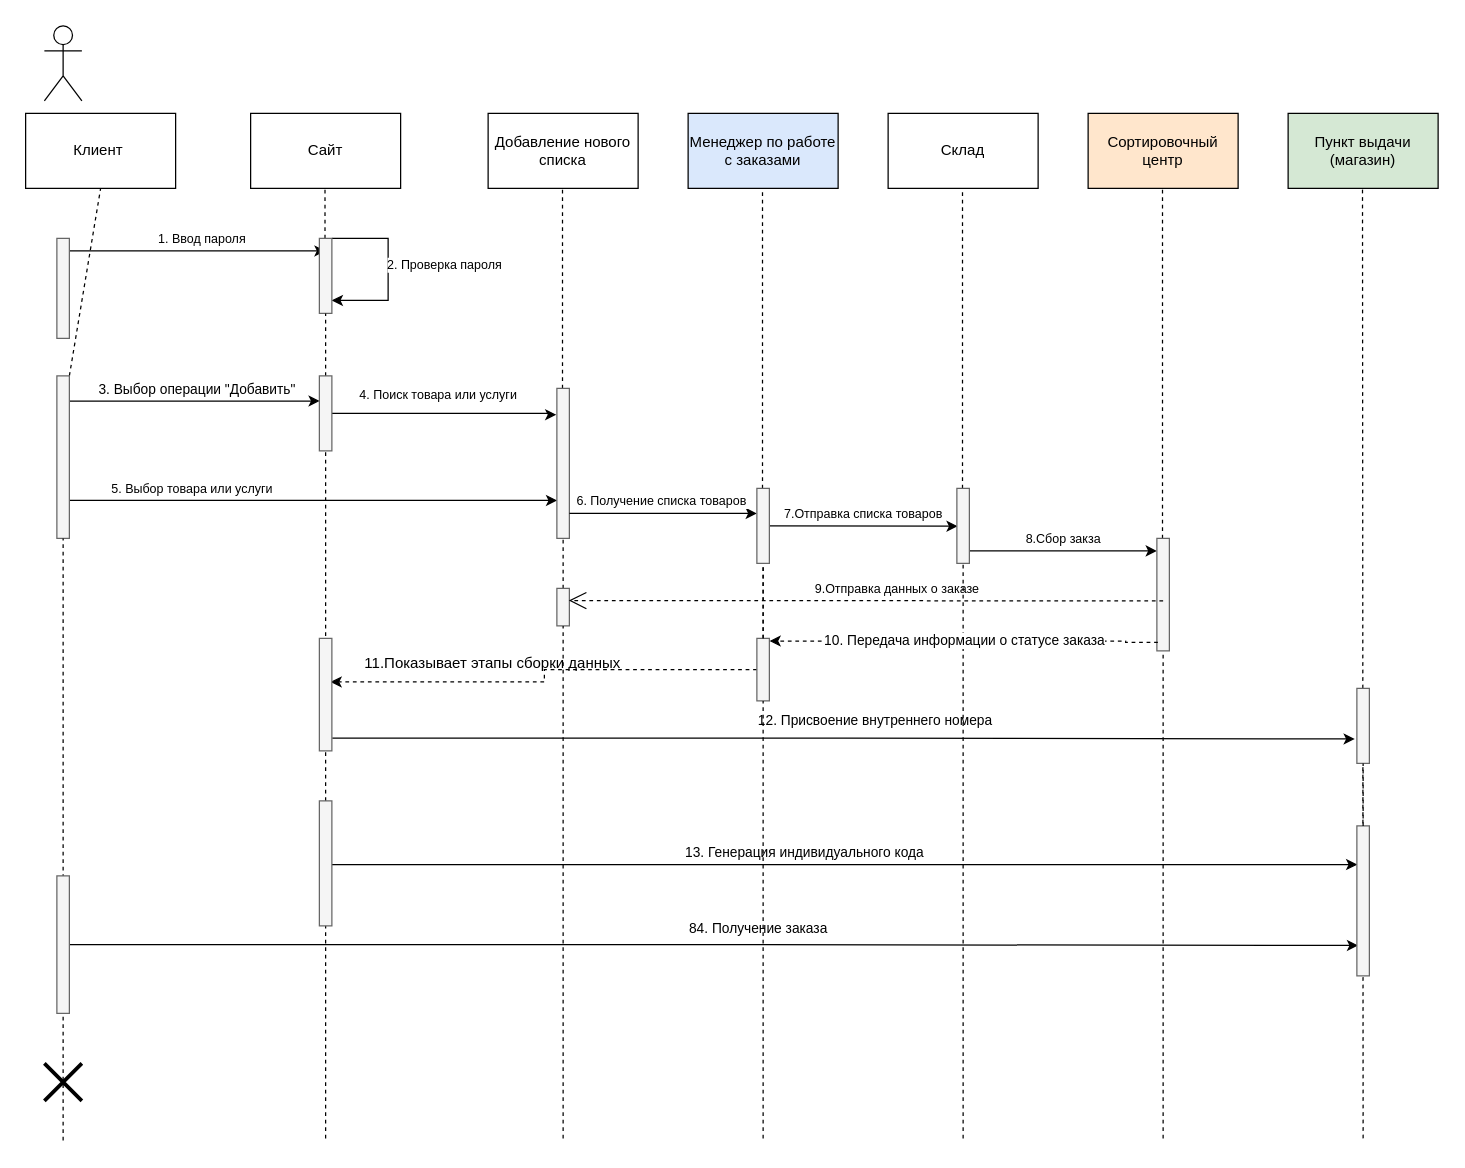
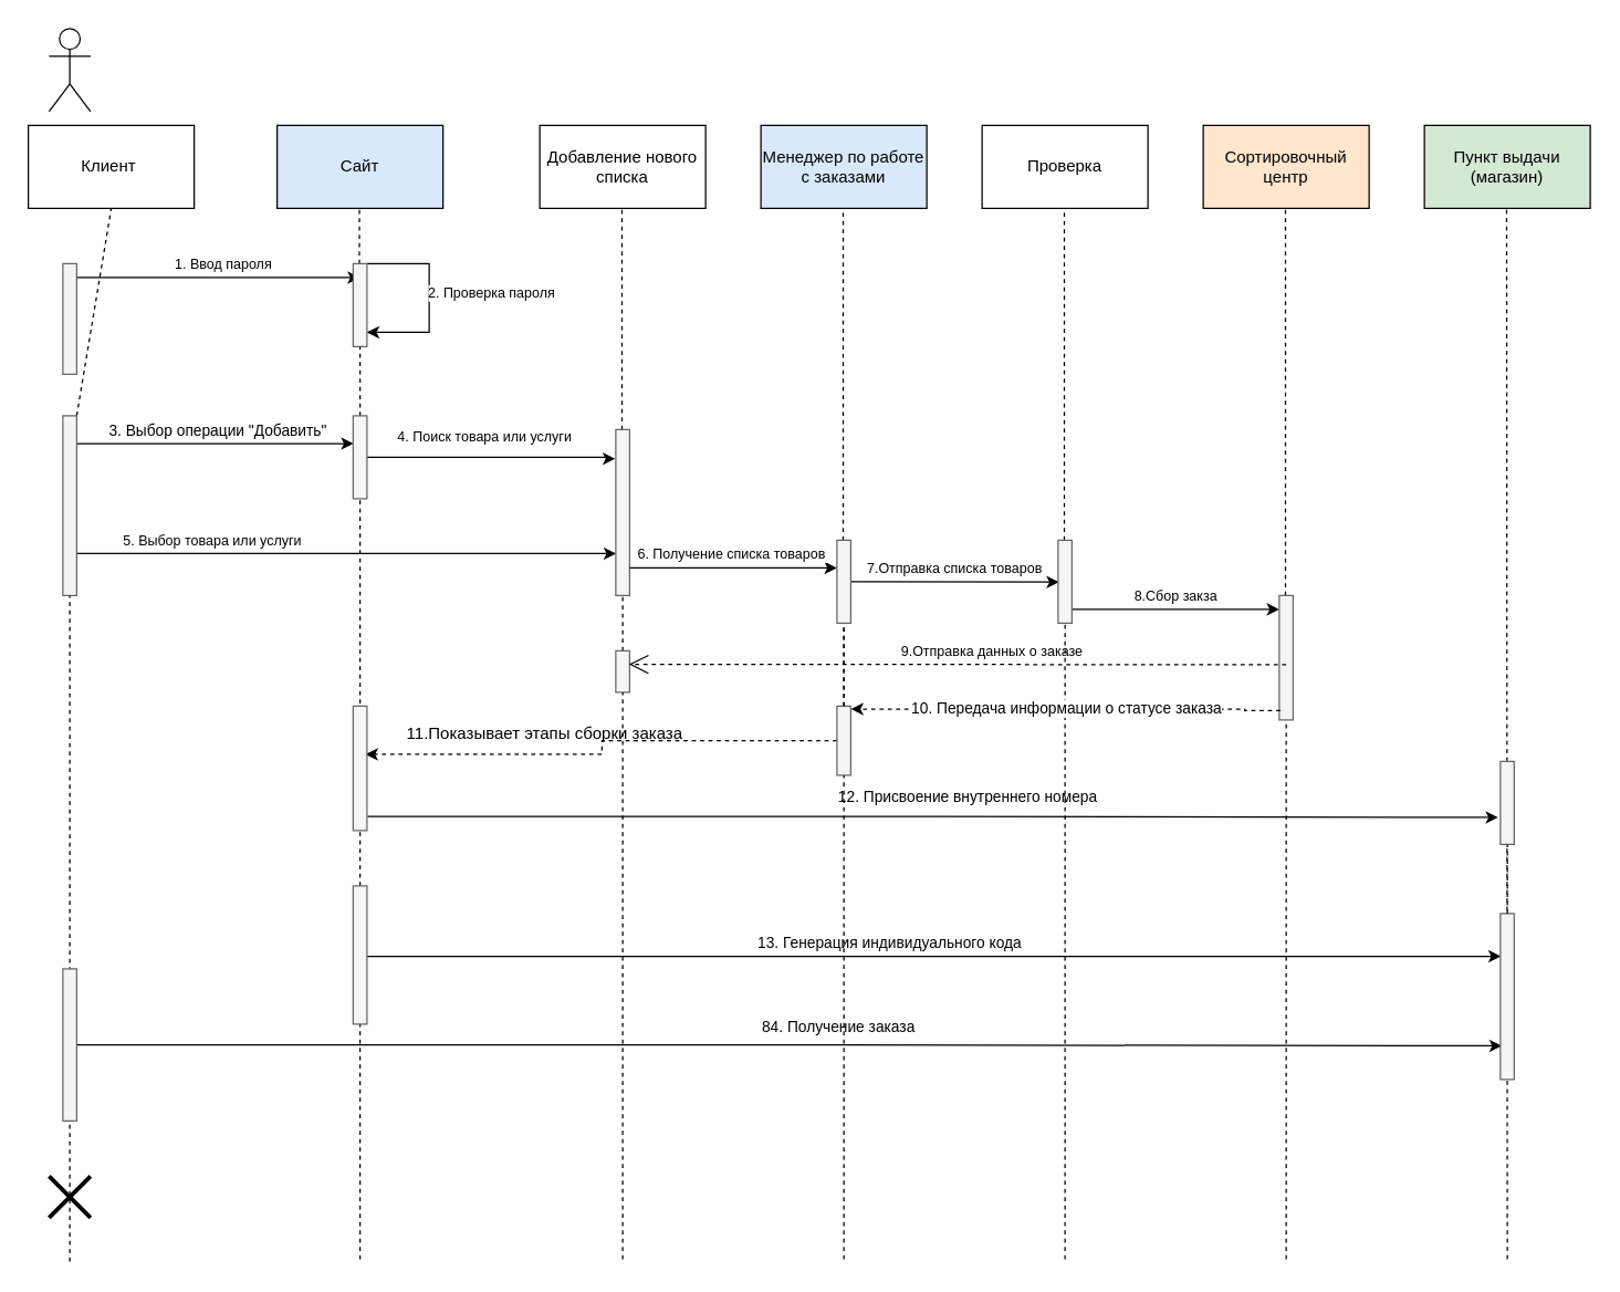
  <mxCell id="0" />
  <mxCell id="1" parent="0" />
  <mxCell id="2" value="Клиент&amp;nbsp;" style="rounded=0;whiteSpace=wrap;html=1;" parent="1" vertex="1"><mxGeometry x="20" y="90" width="120" height="60" as="geometry" /></mxCell>
- <mxCell id="3" value="Сайт" style="rounded=0;whiteSpace=wrap;html=1;" parent="1" vertex="1"><mxGeometry x="200" y="90" width="120" height="60" as="geometry" /></mxCell>
+ <mxCell id="3" value="Сайт" style="rounded=0;whiteSpace=wrap;html=1;fillColor=#dae8fc;" parent="1" vertex="1"><mxGeometry x="200" y="90" width="120" height="60" as="geometry" /></mxCell>
  <mxCell id="4" value="Добавление нового списка" style="rounded=0;whiteSpace=wrap;html=1;" parent="1" vertex="1"><mxGeometry x="390" y="90" width="120" height="60" as="geometry" /></mxCell>
  <mxCell id="5" value="Менеджер по работе с заказами" style="rounded=0;whiteSpace=wrap;html=1;fillColor=#dae8fc;" parent="1" vertex="1"><mxGeometry x="550" y="90" width="120" height="60" as="geometry" /></mxCell>
- <mxCell id="6" value="Склад" style="rounded=0;whiteSpace=wrap;html=1;" parent="1" vertex="1"><mxGeometry x="710" y="90" width="120" height="60" as="geometry" /></mxCell>
+ <mxCell id="6" value="Проверка" style="rounded=0;whiteSpace=wrap;html=1;" parent="1" vertex="1"><mxGeometry x="710" y="90" width="120" height="60" as="geometry" /></mxCell>
  <mxCell id="7" value="Сортировочный центр" style="rounded=0;whiteSpace=wrap;html=1;fillColor=#ffe6cc;" parent="1" vertex="1"><mxGeometry x="870" y="90" width="120" height="60" as="geometry" /></mxCell>
  <mxCell id="8" value="Пункт выдачи (магазин)" style="rounded=0;whiteSpace=wrap;html=1;fillColor=#d5e8d4;" parent="1" vertex="1"><mxGeometry x="1030" y="90" width="120" height="60" as="geometry" /></mxCell>
  <mxCell id="9" value="" style="endArrow=none;dashed=1;html=1;rounded=0;entryX=0.5;entryY=1;entryDx=0;entryDy=0;startArrow=none;" parent="1" source="23" target="2" edge="1"><mxGeometry width="50" height="50" relative="1" as="geometry"><mxPoint x="50" y="750" as="sourcePoint" /><mxPoint x="60" y="160" as="targetPoint" /></mxGeometry></mxCell>
  <mxCell id="10" value="" style="endArrow=none;dashed=1;html=1;rounded=0;entryX=0.5;entryY=1;entryDx=0;entryDy=0;startArrow=none;" parent="1" source="19" edge="1"><mxGeometry width="50" height="50" relative="1" as="geometry"><mxPoint x="259.5" y="750" as="sourcePoint" /><mxPoint x="259.5" y="150" as="targetPoint" /></mxGeometry></mxCell>
  <mxCell id="11" value="" style="endArrow=none;dashed=1;html=1;rounded=0;entryX=0.5;entryY=1;entryDx=0;entryDy=0;startArrow=none;" parent="1" source="30" edge="1"><mxGeometry width="50" height="50" relative="1" as="geometry"><mxPoint x="449.5" y="750" as="sourcePoint" /><mxPoint x="449.5" y="150" as="targetPoint" /></mxGeometry></mxCell>
  <mxCell id="12" value="" style="endArrow=none;dashed=1;html=1;rounded=0;entryX=0.5;entryY=1;entryDx=0;entryDy=0;startArrow=none;" parent="1" source="60" edge="1"><mxGeometry width="50" height="50" relative="1" as="geometry"><mxPoint x="610" y="910" as="sourcePoint" /><mxPoint x="609.5" y="150" as="targetPoint" /></mxGeometry></mxCell>
  <mxCell id="13" value="" style="endArrow=none;dashed=1;html=1;rounded=0;entryX=0.5;entryY=1;entryDx=0;entryDy=0;startArrow=none;" parent="1" source="58" edge="1"><mxGeometry width="50" height="50" relative="1" as="geometry"><mxPoint x="769.5" y="790" as="sourcePoint" /><mxPoint x="769.5" y="150" as="targetPoint" /></mxGeometry></mxCell>
  <mxCell id="14" value="" style="endArrow=none;dashed=1;html=1;rounded=0;entryX=0.5;entryY=1;entryDx=0;entryDy=0;startArrow=none;" parent="1" source="39" edge="1"><mxGeometry width="50" height="50" relative="1" as="geometry"><mxPoint x="930" y="830" as="sourcePoint" /><mxPoint x="929.5" y="150" as="targetPoint" /></mxGeometry></mxCell>
  <mxCell id="15" value="" style="endArrow=none;dashed=1;html=1;rounded=0;entryX=0.5;entryY=1;entryDx=0;entryDy=0;startArrow=none;" parent="1" edge="1"><mxGeometry width="50" height="50" relative="1" as="geometry"><mxPoint x="1090" y="910" as="sourcePoint" /><mxPoint x="1089.5" y="150" as="targetPoint" /></mxGeometry></mxCell>
  <mxCell id="16" value="1. Ввод пароля" style="edgeStyle=orthogonalEdgeStyle;rounded=0;orthogonalLoop=1;jettySize=auto;html=1;fontSize=10;entryX=0.5;entryY=0.167;entryDx=0;entryDy=0;entryPerimeter=0;" parent="1" source="17" target="19" edge="1"><mxGeometry x="0.035" y="10" relative="1" as="geometry"><mxPoint x="250" y="200" as="targetPoint" /><Array as="points"><mxPoint x="100" y="200" /><mxPoint x="100" y="200" /></Array><mxPoint as="offset" /></mxGeometry></mxCell>
  <mxCell id="17" value="" style="html=1;points=[];perimeter=orthogonalPerimeter;fillColor=#f5f5f5;strokeColor=#666666;fontColor=#333333;" parent="1" vertex="1"><mxGeometry x="45" y="190" width="10" height="80" as="geometry" /></mxCell>
  <mxCell id="18" value="2. Проверка пароля" style="edgeStyle=orthogonalEdgeStyle;rounded=0;orthogonalLoop=1;jettySize=auto;html=1;fontSize=10;entryX=0.99;entryY=0.827;entryDx=0;entryDy=0;entryPerimeter=0;" parent="1" source="19" target="19" edge="1"><mxGeometry x="-0.059" y="45" relative="1" as="geometry"><mxPoint x="270" y="240" as="targetPoint" /><Array as="points"><mxPoint x="310" y="190" /><mxPoint x="310" y="240" /></Array><mxPoint as="offset" /></mxGeometry></mxCell>
  <mxCell id="19" value="" style="html=1;points=[];perimeter=orthogonalPerimeter;fillColor=#f5f5f5;strokeColor=#666666;fontColor=#333333;" parent="1" vertex="1"><mxGeometry x="255" y="190" width="10" height="60" as="geometry" /></mxCell>
  <mxCell id="20" value="" style="endArrow=none;dashed=1;html=1;rounded=0;entryX=0.5;entryY=1;entryDx=0;entryDy=0;startArrow=none;" parent="1" source="28" target="19" edge="1"><mxGeometry width="50" height="50" relative="1" as="geometry"><mxPoint x="259.5" y="750" as="sourcePoint" /><mxPoint x="259.5" y="150" as="targetPoint" /></mxGeometry></mxCell>
  <mxCell id="21" value="3. Выбор операции &quot;Добавить&quot;" style="edgeStyle=orthogonalEdgeStyle;rounded=0;orthogonalLoop=1;jettySize=auto;html=1;entryX=0.027;entryY=0.335;entryDx=0;entryDy=0;entryPerimeter=0;" parent="1" source="23" target="28" edge="1"><mxGeometry x="0.02" y="9" relative="1" as="geometry"><Array as="points"><mxPoint x="100" y="320" /></Array><mxPoint as="offset" /><mxPoint x="240" y="320" as="targetPoint" /></mxGeometry></mxCell>
  <mxCell id="22" value="5. Выбор товара или услуги" style="edgeStyle=orthogonalEdgeStyle;rounded=0;orthogonalLoop=1;jettySize=auto;html=1;fontSize=10;entryX=0.024;entryY=0.747;entryDx=0;entryDy=0;entryPerimeter=0;" parent="1" target="30" edge="1"><mxGeometry x="-0.5" y="10" relative="1" as="geometry"><mxPoint x="435" y="400" as="targetPoint" /><mxPoint x="55" y="400" as="sourcePoint" /><mxPoint as="offset" /><Array as="points"><mxPoint x="445" y="400" /></Array></mxGeometry></mxCell>
  <mxCell id="23" value="" style="html=1;points=[];perimeter=orthogonalPerimeter;fillColor=#f5f5f5;strokeColor=#666666;fontColor=#333333;" parent="1" vertex="1"><mxGeometry x="45" y="300" width="10" height="130" as="geometry" /></mxCell>
  <mxCell id="24" value="" style="endArrow=none;dashed=1;html=1;rounded=0;entryX=0.5;entryY=1;entryDx=0;entryDy=0;startArrow=none;" parent="1" target="23" edge="1"><mxGeometry width="50" height="50" relative="1" as="geometry"><mxPoint x="50" y="911.6" as="sourcePoint" /><mxPoint x="50" y="150" as="targetPoint" /></mxGeometry></mxCell>
  <mxCell id="25" style="edgeStyle=orthogonalEdgeStyle;rounded=0;orthogonalLoop=1;jettySize=auto;html=1;entryX=0.1;entryY=0.797;entryDx=0;entryDy=0;entryPerimeter=0;" parent="1" source="26" target="46" edge="1"><mxGeometry relative="1" as="geometry"><mxPoint x="1080" y="755" as="targetPoint" /></mxGeometry></mxCell>
  <mxCell id="26" value="" style="html=1;points=[];perimeter=orthogonalPerimeter;fillColor=#f5f5f5;strokeColor=#666666;fontColor=#333333;" parent="1" vertex="1"><mxGeometry x="45" y="700" width="10" height="110" as="geometry" /></mxCell>
  <mxCell id="27" value="4. Поиск товара или услуги" style="edgeStyle=orthogonalEdgeStyle;rounded=0;orthogonalLoop=1;jettySize=auto;html=1;fontSize=10;entryX=-0.044;entryY=0.176;entryDx=0;entryDy=0;entryPerimeter=0;" parent="1" source="28" target="30" edge="1"><mxGeometry x="-0.055" y="15" relative="1" as="geometry"><Array as="points"><mxPoint x="440" y="330" /><mxPoint x="440" y="331" /></Array><mxPoint as="offset" /><mxPoint x="440" y="350" as="targetPoint" /></mxGeometry></mxCell>
  <mxCell id="28" value="" style="html=1;points=[];perimeter=orthogonalPerimeter;fillColor=#f5f5f5;strokeColor=#666666;fontColor=#333333;" parent="1" vertex="1"><mxGeometry x="255" y="300" width="10" height="60" as="geometry" /></mxCell>
  <mxCell id="29" value="" style="endArrow=none;dashed=1;html=1;rounded=0;entryX=0.5;entryY=1;entryDx=0;entryDy=0;startArrow=none;" parent="1" target="28" edge="1"><mxGeometry width="50" height="50" relative="1" as="geometry"><mxPoint x="260" y="910" as="sourcePoint" /><mxPoint x="260" y="250" as="targetPoint" /></mxGeometry></mxCell>
  <mxCell id="30" value="" style="html=1;points=[];perimeter=orthogonalPerimeter;fillColor=#f5f5f5;strokeColor=#666666;fontColor=#333333;" parent="1" vertex="1"><mxGeometry x="445" y="310" width="10" height="120" as="geometry" /></mxCell>
  <mxCell id="31" value="" style="endArrow=none;dashed=1;html=1;rounded=0;entryX=0.5;entryY=1;entryDx=0;entryDy=0;startArrow=none;" parent="1" source="32" target="30" edge="1"><mxGeometry width="50" height="50" relative="1" as="geometry"><mxPoint x="450" y="830" as="sourcePoint" /><mxPoint x="449.5" y="150" as="targetPoint" /></mxGeometry></mxCell>
  <mxCell id="32" value="" style="html=1;points=[];perimeter=orthogonalPerimeter;fillColor=#f5f5f5;strokeColor=#666666;fontColor=#333333;" parent="1" vertex="1"><mxGeometry x="445" y="470" width="10" height="30" as="geometry" /></mxCell>
  <mxCell id="33" value="" style="endArrow=none;dashed=1;html=1;rounded=0;entryX=0.5;entryY=1;entryDx=0;entryDy=0;startArrow=none;" parent="1" target="32" edge="1"><mxGeometry width="50" height="50" relative="1" as="geometry"><mxPoint x="450" y="520" as="sourcePoint" /><mxPoint x="450" y="410" as="targetPoint" /></mxGeometry></mxCell>
  <mxCell id="34" style="edgeStyle=orthogonalEdgeStyle;rounded=0;orthogonalLoop=1;jettySize=auto;html=1;dashed=1;startArrow=none;entryX=0.895;entryY=0.387;entryDx=0;entryDy=0;entryPerimeter=0;" parent="1" source="56" target="52" edge="1"><mxGeometry relative="1" as="geometry"><mxPoint x="920" y="540" as="sourcePoint" /><Array as="points" /></mxGeometry></mxCell>
  <mxCell id="35" value="" style="endArrow=none;dashed=1;html=1;rounded=0;startArrow=none;" parent="1" edge="1"><mxGeometry width="50" height="50" relative="1" as="geometry"><mxPoint x="450" y="910" as="sourcePoint" /><mxPoint x="450" y="520" as="targetPoint" /></mxGeometry></mxCell>
  <mxCell id="36" value="8.Сбор закза" style="edgeStyle=orthogonalEdgeStyle;rounded=0;orthogonalLoop=1;jettySize=auto;html=1;fontSize=10;startArrow=none;" parent="1" source="58" target="39" edge="1"><mxGeometry y="10" relative="1" as="geometry"><Array as="points"><mxPoint x="850" y="440" /><mxPoint x="850" y="440" /></Array><mxPoint as="offset" /></mxGeometry></mxCell>
  <mxCell id="37" value="" style="endArrow=none;dashed=1;html=1;rounded=0;entryX=0.5;entryY=1;entryDx=0;entryDy=0;startArrow=none;" parent="1" source="56" target="60" edge="1"><mxGeometry width="50" height="50" relative="1" as="geometry"><mxPoint x="610" y="830" as="sourcePoint" /><mxPoint x="609.5" y="150" as="targetPoint" /></mxGeometry></mxCell>
  <mxCell id="38" value="84. Получение заказа" style="edgeLabel;html=1;align=center;verticalAlign=middle;resizable=0;points=[];" parent="1" vertex="1" connectable="0"><mxGeometry x="605" y="741" as="geometry" /></mxCell>
  <mxCell id="39" value="" style="html=1;points=[];perimeter=orthogonalPerimeter;fillColor=#f5f5f5;fontColor=#333333;strokeColor=#666666;" parent="1" vertex="1"><mxGeometry x="925" y="430" width="10" height="90" as="geometry" /></mxCell>
  <mxCell id="40" value="" style="endArrow=none;dashed=1;html=1;rounded=0;entryX=0.5;entryY=1;entryDx=0;entryDy=0;startArrow=none;" parent="1" target="39" edge="1"><mxGeometry width="50" height="50" relative="1" as="geometry"><mxPoint x="930" y="910" as="sourcePoint" /><mxPoint x="929.5" y="150" as="targetPoint" /></mxGeometry></mxCell>
  <mxCell id="41" value="9.Отправка данных о заказе" style="endArrow=open;endSize=12;dashed=1;html=1;rounded=0;fontSize=10;entryX=0.952;entryY=0.325;entryDx=0;entryDy=0;entryPerimeter=0;" parent="1" target="32" edge="1"><mxGeometry x="-0.106" y="-10" width="160" relative="1" as="geometry"><mxPoint x="930" y="480" as="sourcePoint" /><mxPoint x="880" y="484.5" as="targetPoint" /><mxPoint as="offset" /></mxGeometry></mxCell>
  <mxCell id="42" value="7.Отправка списка товаров" style="edgeStyle=orthogonalEdgeStyle;rounded=0;orthogonalLoop=1;jettySize=auto;html=1;fontSize=10;startArrow=none;entryX=0.063;entryY=0.504;entryDx=0;entryDy=0;entryPerimeter=0;" parent="1" target="58" edge="1"><mxGeometry x="-0.004" y="10" relative="1" as="geometry"><Array as="points"><mxPoint x="615" y="420" /></Array><mxPoint as="offset" /><mxPoint x="615" y="420" as="sourcePoint" /><mxPoint x="760" y="410" as="targetPoint" /></mxGeometry></mxCell>
  <mxCell id="43" style="edgeStyle=orthogonalEdgeStyle;rounded=0;orthogonalLoop=1;jettySize=auto;html=1;entryX=0.033;entryY=0.258;entryDx=0;entryDy=0;entryPerimeter=0;" parent="1" source="45" target="46" edge="1"><mxGeometry relative="1" as="geometry"><mxPoint x="1080" y="700" as="targetPoint" /><mxPoint x="270" y="700" as="sourcePoint" /><Array as="points"><mxPoint x="1085" y="690" /></Array></mxGeometry></mxCell>
  <mxCell id="44" value="13. Генерация индивидуального кода" style="edgeLabel;html=1;align=center;verticalAlign=middle;resizable=0;points=[];" parent="43" vertex="1" connectable="0"><mxGeometry x="-0.054" y="3" relative="1" as="geometry"><mxPoint x="-11" y="-7" as="offset" /></mxGeometry></mxCell>
  <mxCell id="45" value="" style="html=1;points=[];perimeter=orthogonalPerimeter;fillColor=#f5f5f5;strokeColor=#666666;fontColor=#333333;" parent="1" vertex="1"><mxGeometry x="255" y="640" width="10" height="100" as="geometry" /></mxCell>
  <mxCell id="46" value="" style="html=1;points=[];perimeter=orthogonalPerimeter;fillColor=#f5f5f5;strokeColor=#666666;fontColor=#333333;" parent="1" vertex="1"><mxGeometry x="1085" y="660" width="10" height="120" as="geometry" /></mxCell>
  <mxCell id="47" style="edgeStyle=orthogonalEdgeStyle;rounded=0;orthogonalLoop=1;jettySize=auto;html=1;entryX=-0.167;entryY=0.675;entryDx=0;entryDy=0;entryPerimeter=0;exitX=1.03;exitY=0.886;exitDx=0;exitDy=0;exitPerimeter=0;" parent="1" source="52" target="50" edge="1"><mxGeometry relative="1" as="geometry"><mxPoint x="1080" y="580" as="targetPoint" /><mxPoint x="270" y="590" as="sourcePoint" /><Array as="points" /></mxGeometry></mxCell>
  <mxCell id="48" value="12. Присвоение внутреннего номера&amp;nbsp;" style="edgeLabel;html=1;align=center;verticalAlign=middle;resizable=0;points=[];" parent="47" vertex="1" connectable="0"><mxGeometry x="0.064" y="3" relative="1" as="geometry"><mxPoint y="-12" as="offset" /></mxGeometry></mxCell>
  <mxCell id="49" value="" style="endArrow=none;dashed=1;html=1;rounded=0;entryX=0.5;entryY=1;entryDx=0;entryDy=0;startArrow=none;" parent="1" edge="1"><mxGeometry width="50" height="50" relative="1" as="geometry"><mxPoint x="770" y="910" as="sourcePoint" /><mxPoint x="770" y="610" as="targetPoint" /></mxGeometry></mxCell>
  <mxCell id="50" value="" style="html=1;points=[];perimeter=orthogonalPerimeter;fillColor=#f5f5f5;strokeColor=#666666;fontColor=#333333;" parent="1" vertex="1"><mxGeometry x="1085" y="550" width="10" height="60" as="geometry" /></mxCell>
  <mxCell id="51" value="" style="endArrow=none;dashed=1;html=1;rounded=0;entryX=0.5;entryY=1;entryDx=0;entryDy=0;startArrow=none;" parent="1" source="46" target="50" edge="1"><mxGeometry width="50" height="50" relative="1" as="geometry"><mxPoint x="1089.5" y="660" as="sourcePoint" /><mxPoint x="1089.5" y="150" as="targetPoint" /></mxGeometry></mxCell>
  <mxCell id="52" value="" style="html=1;points=[];perimeter=orthogonalPerimeter;fillColor=#f5f5f5;strokeColor=#666666;fontColor=#333333;" parent="1" vertex="1"><mxGeometry x="255" y="510" width="10" height="90" as="geometry" /></mxCell>
- <mxCell id="53" value="11.Показывает этапы сборки данных&amp;nbsp;" style="text;html=1;align=center;verticalAlign=middle;resizable=0;points=[];autosize=1;strokeColor=none;fillColor=none;" parent="1" vertex="1"><mxGeometry x="280" y="515" width="230" height="30" as="geometry" /></mxCell>
+ <mxCell id="53" value="11.Показывает этапы сборки заказа&amp;nbsp;" style="text;html=1;align=center;verticalAlign=middle;resizable=0;points=[];autosize=1;strokeColor=none;fillColor=none;" parent="1" vertex="1"><mxGeometry x="280" y="515" width="230" height="30" as="geometry" /></mxCell>
  <mxCell id="54" value="" style="shape=umlActor;verticalLabelPosition=bottom;verticalAlign=top;html=1;outlineConnect=0;" parent="1" vertex="1"><mxGeometry x="35" y="20" width="30" height="60" as="geometry" /></mxCell>
  <mxCell id="55" value="6. Получение списка товаров&amp;nbsp;" style="edgeStyle=orthogonalEdgeStyle;rounded=0;orthogonalLoop=1;jettySize=auto;html=1;fontSize=10;align=center;" parent="1" edge="1"><mxGeometry y="10" relative="1" as="geometry"><mxPoint x="605" y="410" as="targetPoint" /><Array as="points"><mxPoint x="500" y="410" /><mxPoint x="500" y="410" /></Array><mxPoint as="offset" /><mxPoint x="455" y="410" as="sourcePoint" /></mxGeometry></mxCell>
  <mxCell id="56" value="" style="html=1;points=[];perimeter=orthogonalPerimeter;fillColor=#f5f5f5;strokeColor=#666666;fontColor=#333333;" parent="1" vertex="1"><mxGeometry x="605" y="510" width="10" height="50" as="geometry" /></mxCell>
  <mxCell id="57" value="" style="endArrow=none;dashed=1;html=1;rounded=0;entryX=0.5;entryY=1;entryDx=0;entryDy=0;startArrow=none;" parent="1" target="56" edge="1"><mxGeometry width="50" height="50" relative="1" as="geometry"><mxPoint x="610" y="910" as="sourcePoint" /><mxPoint x="609.5" y="150" as="targetPoint" /></mxGeometry></mxCell>
  <mxCell id="58" value="" style="html=1;points=[];perimeter=orthogonalPerimeter;fillColor=#f5f5f5;strokeColor=#666666;fontColor=#333333;" parent="1" vertex="1"><mxGeometry x="765" y="390" width="10" height="60" as="geometry" /></mxCell>
  <mxCell id="59" value="" style="endArrow=none;dashed=1;html=1;rounded=0;entryX=0.5;entryY=1;entryDx=0;entryDy=0;startArrow=none;" parent="1" target="58" edge="1"><mxGeometry width="50" height="50" relative="1" as="geometry"><mxPoint x="770" y="610" as="sourcePoint" /><mxPoint x="769.5" y="150" as="targetPoint" /></mxGeometry></mxCell>
  <mxCell id="60" value="" style="html=1;points=[];perimeter=orthogonalPerimeter;fillColor=#f5f5f5;strokeColor=#666666;fontColor=#333333;" parent="1" vertex="1"><mxGeometry x="605" y="390" width="10" height="60" as="geometry" /></mxCell>
  <mxCell id="61" value="" style="endArrow=none;dashed=1;html=1;rounded=0;entryX=0.5;entryY=1;entryDx=0;entryDy=0;startArrow=none;" parent="1" source="56" target="60" edge="1"><mxGeometry width="50" height="50" relative="1" as="geometry"><mxPoint x="609.5" y="460" as="sourcePoint" /><mxPoint x="609.5" y="150" as="targetPoint" /></mxGeometry></mxCell>
  <mxCell id="62" value="10. Передача информации о статусе заказа" style="edgeStyle=orthogonalEdgeStyle;rounded=0;orthogonalLoop=1;jettySize=auto;html=1;entryX=1.014;entryY=0.043;entryDx=0;entryDy=0;entryPerimeter=0;dashed=1;startArrow=none;exitX=0.078;exitY=0.924;exitDx=0;exitDy=0;exitPerimeter=0;" parent="1" source="39" target="56" edge="1"><mxGeometry relative="1" as="geometry"><mxPoint x="910" y="513" as="sourcePoint" /><mxPoint x="586.28" y="509.37" as="targetPoint" /><Array as="points"><mxPoint x="900" y="513" /></Array></mxGeometry></mxCell>
  <mxCell id="63" value="" style="shape=umlDestroy;whiteSpace=wrap;html=1;strokeWidth=3;strokeColor=default;" parent="1" vertex="1"><mxGeometry x="35" y="850" width="30" height="30" as="geometry" /></mxCell>
